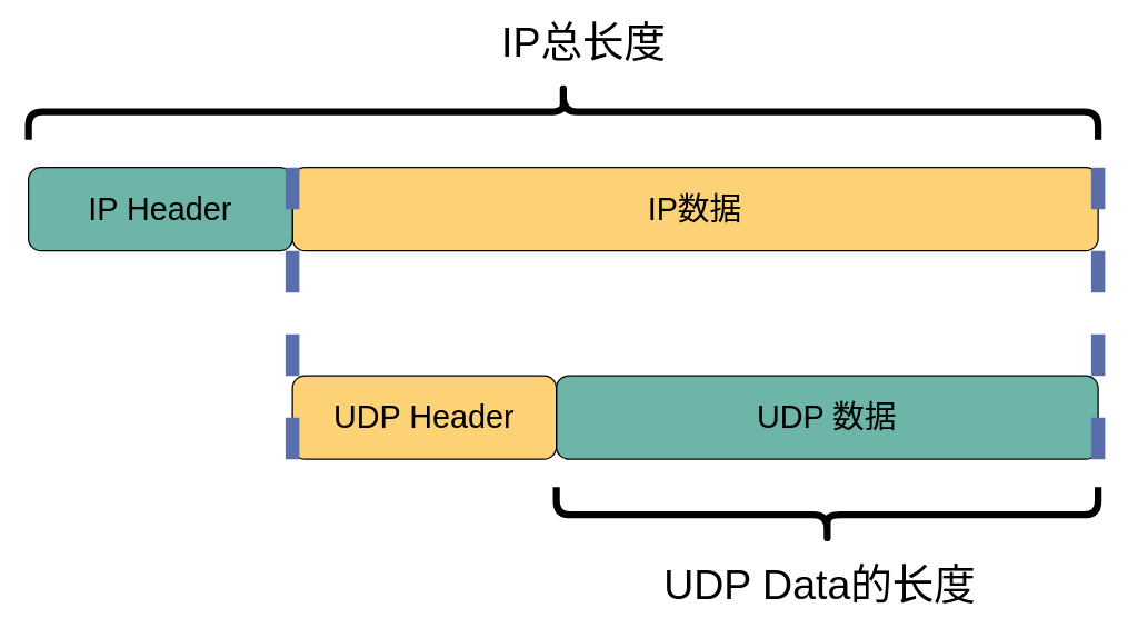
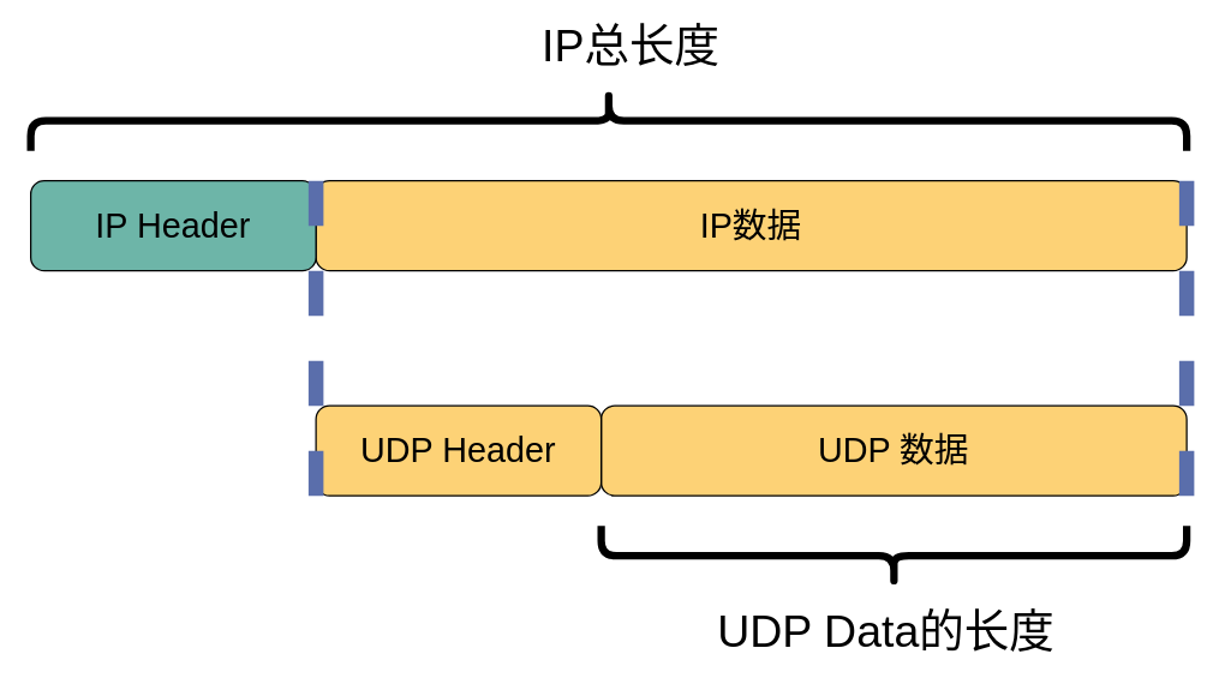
  <mxCell id="0" />
  <mxCell id="1" parent="0" />
  <mxCell id="2" value="&lt;font style=&quot;font-size: 23px&quot;&gt;IP数据&lt;/font&gt;" style="rounded=1;whiteSpace=wrap;html=1;fontSize=23;fillColor=#FDD276;" parent="1" vertex="1"><mxGeometry x="210" y="120" width="580" height="60" as="geometry" /></mxCell>
  <mxCell id="3" value="&lt;font style=&quot;font-size: 23px&quot;&gt;IP Header&lt;/font&gt;" style="rounded=1;whiteSpace=wrap;html=1;fontSize=23;fillColor=#6DB5A8;" parent="1" vertex="1"><mxGeometry x="20" y="120" width="190" height="60" as="geometry" /></mxCell>
- <mxCell id="4" value="&lt;font style=&quot;font-size: 23px&quot;&gt;UDP 数据&lt;/font&gt;" style="rounded=1;whiteSpace=wrap;html=1;fontSize=23;fillColor=#6db5a8;" parent="1" vertex="1"><mxGeometry x="400" y="270" width="390" height="60" as="geometry" /></mxCell>
+ <mxCell id="4" value="&lt;font style=&quot;font-size: 23px&quot;&gt;UDP 数据&lt;/font&gt;" style="rounded=1;whiteSpace=wrap;html=1;fontSize=23;fillColor=#FDD276;" parent="1" vertex="1"><mxGeometry x="400" y="270" width="390" height="60" as="geometry" /></mxCell>
  <mxCell id="5" value="&lt;font style=&quot;font-size: 23px&quot;&gt;UDP Header&lt;/font&gt;" style="rounded=1;whiteSpace=wrap;html=1;fontSize=23;fillColor=#fdd276;" parent="1" vertex="1"><mxGeometry x="210" y="270" width="190" height="60" as="geometry" /></mxCell>
  <mxCell id="6" value="" style="endArrow=none;dashed=1;html=1;strokeWidth=10;strokeColor=#5A6EAB;" parent="1" edge="1"><mxGeometry width="50" height="50" relative="1" as="geometry"><mxPoint x="210" y="330" as="sourcePoint" /><mxPoint x="210" y="110" as="targetPoint" /></mxGeometry></mxCell>
  <mxCell id="7" value="" style="endArrow=none;dashed=1;html=1;strokeWidth=10;strokeColor=#5A6EAB;" parent="1" edge="1"><mxGeometry width="50" height="50" relative="1" as="geometry"><mxPoint x="790" y="330" as="sourcePoint" /><mxPoint x="790" y="110" as="targetPoint" /></mxGeometry></mxCell>
  <mxCell id="8" value="" style="shape=curlyBracket;whiteSpace=wrap;html=1;rounded=1;direction=north;strokeWidth=5;" parent="1" vertex="1"><mxGeometry x="400" y="350" width="390" height="40" as="geometry" /></mxCell>
  <mxCell id="9" value="&lt;font style=&quot;font-size: 30px&quot;&gt;UDP Data的长度&lt;/font&gt;" style="text;html=1;strokeColor=none;fillColor=none;align=center;verticalAlign=middle;whiteSpace=wrap;rounded=0;" parent="1" vertex="1"><mxGeometry x="470" y="410" width="240" height="20" as="geometry" /></mxCell>
  <mxCell id="10" value="" style="shape=curlyBracket;whiteSpace=wrap;html=1;rounded=1;direction=south;strokeWidth=5;" parent="1" vertex="1"><mxGeometry x="20" y="60" width="770" height="40" as="geometry" /></mxCell>
  <mxCell id="11" value="&lt;font style=&quot;font-size: 30px&quot;&gt;IP总长度&lt;/font&gt;" style="text;html=1;strokeColor=none;fillColor=none;align=center;verticalAlign=middle;whiteSpace=wrap;rounded=0;" parent="1" vertex="1"><mxGeometry x="300" y="20" width="240" height="20" as="geometry" /></mxCell>
